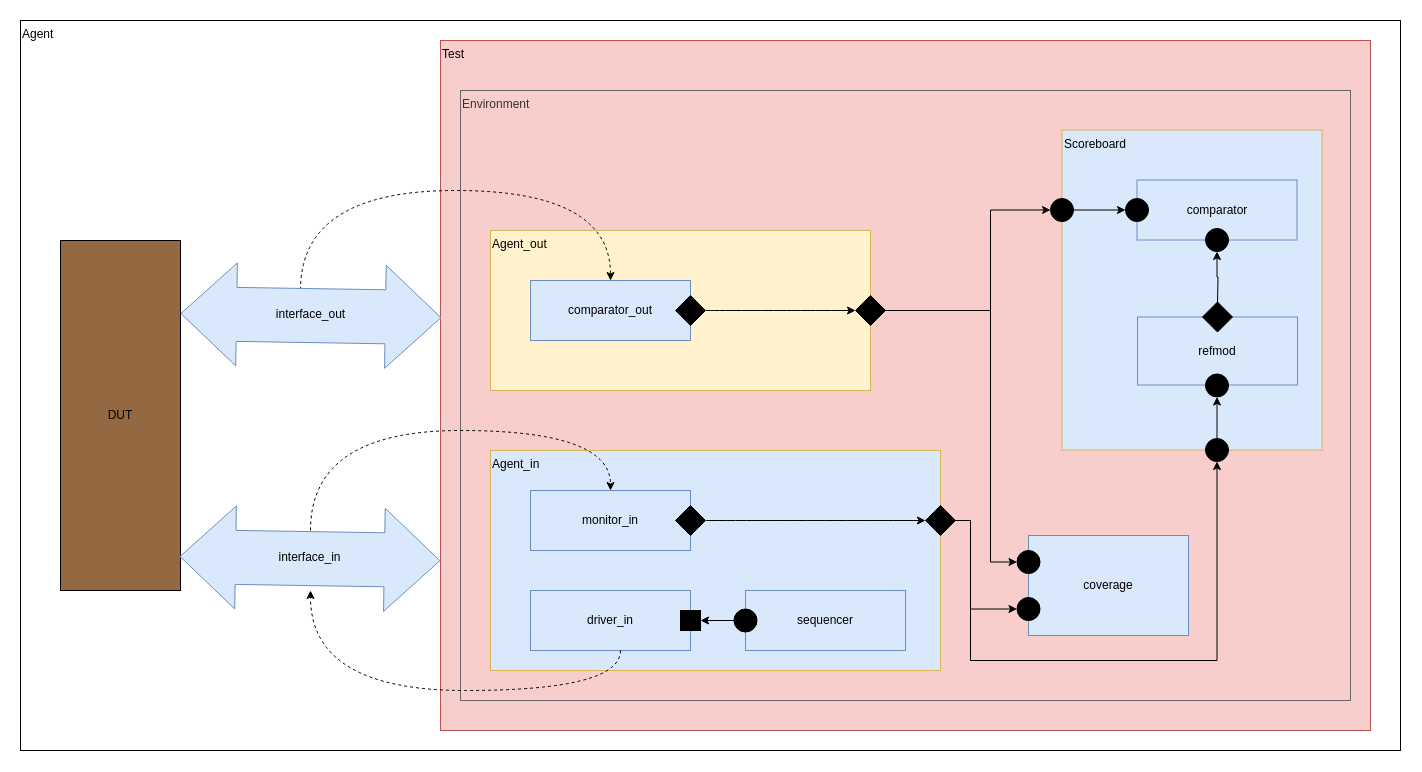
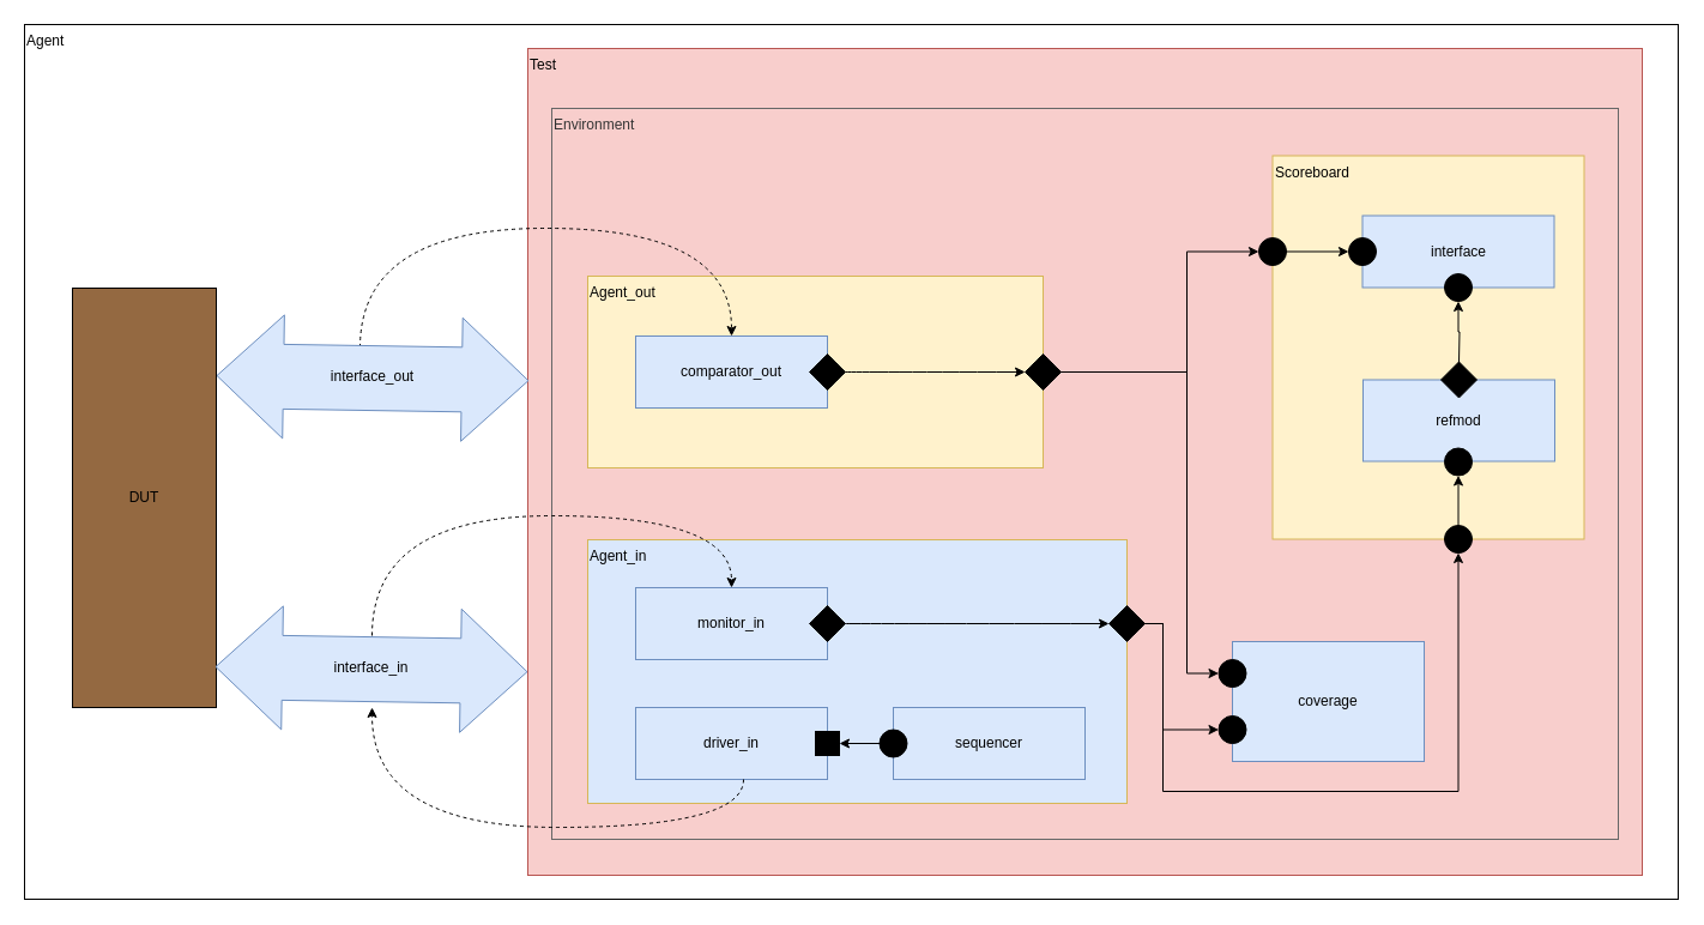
  <mxCell id="0" />
  <mxCell id="1" parent="0" />
  <mxCell id="2" value="Agent" style="rounded=0;whiteSpace=wrap;html=1;align=left;verticalAlign=top;" parent="1" vertex="1"><mxGeometry x="20" y="20" width="1380" height="730" as="geometry" /></mxCell>
  <mxCell id="3" value="DUT" style="rounded=0;whiteSpace=wrap;html=1;labelBackgroundColor=none;fillColor=#946941;" parent="1" vertex="1"><mxGeometry x="60" y="240" width="120" height="350" as="geometry" /></mxCell>
  <mxCell id="4" value="Test" style="rounded=0;whiteSpace=wrap;html=1;labelBackgroundColor=none;fillColor=#f8cecc;align=left;verticalAlign=top;strokeColor=#b85450;" parent="1" vertex="1"><mxGeometry x="440" y="40" width="930" height="690" as="geometry" /></mxCell>
  <mxCell id="5" value="Environment" style="rounded=0;whiteSpace=wrap;html=1;labelBackgroundColor=none;fillColor=#f8cecc;align=left;verticalAlign=top;strokeColor=#666666;fontColor=#333333;" parent="1" vertex="1"><mxGeometry x="460" y="90" width="890" height="610" as="geometry" /></mxCell>
  <mxCell id="6" value="Agent_in" style="rounded=0;whiteSpace=wrap;html=1;labelBackgroundColor=none;fillColor=#dae8fc;strokeColor=#d6b656;align=left;verticalAlign=top;" parent="1" vertex="1"><mxGeometry x="490" y="450" width="450" height="220" as="geometry" /></mxCell>
  <mxCell id="7" value="Agent_out" style="rounded=0;whiteSpace=wrap;html=1;labelBackgroundColor=none;fillColor=#fff2cc;strokeColor=#d6b656;align=left;verticalAlign=top;" parent="1" vertex="1"><mxGeometry x="490" y="230" width="380" height="160" as="geometry" /></mxCell>
  <mxCell id="8" value="monitor_in" style="rounded=0;whiteSpace=wrap;html=1;labelBackgroundColor=none;fillColor=#dae8fc;strokeColor=#6c8ebf;" parent="1" vertex="1"><mxGeometry x="530" y="490" width="160" height="60" as="geometry" /></mxCell>
  <mxCell id="9" value="comparator_out" style="rounded=0;whiteSpace=wrap;html=1;labelBackgroundColor=none;fillColor=#dae8fc;strokeColor=#6c8ebf;" parent="1" vertex="1"><mxGeometry x="530" y="280" width="160" height="60" as="geometry" /></mxCell>
  <mxCell id="10" value="driver_in" style="rounded=0;whiteSpace=wrap;html=1;labelBackgroundColor=none;fillColor=#dae8fc;strokeColor=#6c8ebf;" parent="1" vertex="1"><mxGeometry x="530" y="590" width="160" height="60" as="geometry" /></mxCell>
  <mxCell id="11" value="sequencer" style="rounded=0;whiteSpace=wrap;html=1;labelBackgroundColor=none;fillColor=#dae8fc;strokeColor=#6c8ebf;" parent="1" vertex="1"><mxGeometry x="745" y="590" width="160" height="60" as="geometry" /></mxCell>
- <mxCell id="12" value="Scoreboard" style="rounded=0;whiteSpace=wrap;html=1;labelBackgroundColor=none;fillColor=#dae8fc;align=left;verticalAlign=top;strokeColor=#d6b656;" parent="1" vertex="1"><mxGeometry x="1061.5" y="129.5" width="260" height="320" as="geometry" /></mxCell>
- <mxCell id="13" value="comparator" style="rounded=0;whiteSpace=wrap;html=1;labelBackgroundColor=none;fillColor=#dae8fc;strokeColor=#6c8ebf;" parent="1" vertex="1"><mxGeometry x="1136.5" y="179.5" width="160" height="60" as="geometry" /></mxCell>
+ <mxCell id="12" value="Scoreboard" style="rounded=0;whiteSpace=wrap;html=1;labelBackgroundColor=none;fillColor=#fff2cc;align=left;verticalAlign=top;strokeColor=#d6b656;" parent="1" vertex="1"><mxGeometry x="1061.5" y="129.5" width="260" height="320" as="geometry" /></mxCell>
+ <mxCell id="13" value="interface" style="rounded=0;whiteSpace=wrap;html=1;labelBackgroundColor=none;fillColor=#dae8fc;strokeColor=#6c8ebf;" parent="1" vertex="1"><mxGeometry x="1136.5" y="179.5" width="160" height="60" as="geometry" /></mxCell>
  <mxCell id="14" value="refmod" style="rounded=0;whiteSpace=wrap;html=1;labelBackgroundColor=none;fillColor=#dae8fc;strokeColor=#6c8ebf;" parent="1" vertex="1"><mxGeometry x="1137" y="316.5" width="160" height="68" as="geometry" /></mxCell>
  <mxCell id="15" value="coverage" style="rounded=0;whiteSpace=wrap;html=1;labelBackgroundColor=none;fillColor=#dae8fc;strokeColor=#6c8ebf;" parent="1" vertex="1"><mxGeometry x="1028" y="535" width="160" height="100" as="geometry" /></mxCell>
  <mxCell id="16" value="" style="shape=flexArrow;endArrow=classic;startArrow=classic;html=1;startWidth=48;endWidth=48;startSize=18.19;endSize=18.19;width=54;entryX=0.001;entryY=0.606;entryDx=0;entryDy=0;entryPerimeter=0;fillColor=#dae8fc;strokeColor=#6c8ebf;" parent="1" edge="1"><mxGeometry width="50" height="50" relative="1" as="geometry"><mxPoint x="179" y="556" as="sourcePoint" /><mxPoint x="439.93" y="560.2" as="targetPoint" /></mxGeometry></mxCell>
  <mxCell id="17" value="interface_in" style="text;html=1;resizable=0;points=[];align=center;verticalAlign=middle;labelBackgroundColor=none;" parent="16" vertex="1" connectable="0"><mxGeometry x="0.196" y="-2" relative="1" as="geometry"><mxPoint x="-26" y="-4.5" as="offset" /></mxGeometry></mxCell>
  <mxCell id="18" style="edgeStyle=orthogonalEdgeStyle;rounded=0;orthogonalLoop=1;jettySize=auto;html=1;exitX=0;exitY=0.5;exitDx=0;exitDy=0;entryX=1;entryY=0.5;entryDx=0;entryDy=0;" parent="1" source="19" target="29" edge="1"><mxGeometry relative="1" as="geometry" /></mxCell>
  <mxCell id="19" value="" style="ellipse;whiteSpace=wrap;html=1;aspect=fixed;labelBackgroundColor=none;fillColor=#000000;align=center;" parent="1" vertex="1"><mxGeometry x="733.5" y="608.5" width="23" height="23" as="geometry" /></mxCell>
  <mxCell id="20" value="" style="ellipse;whiteSpace=wrap;html=1;aspect=fixed;labelBackgroundColor=none;fillColor=#000000;align=center;" parent="1" vertex="1"><mxGeometry x="1125" y="198" width="23" height="23" as="geometry" /></mxCell>
  <mxCell id="21" style="edgeStyle=orthogonalEdgeStyle;rounded=0;orthogonalLoop=1;jettySize=auto;html=1;exitX=1;exitY=0.5;exitDx=0;exitDy=0;entryX=0;entryY=0.5;entryDx=0;entryDy=0;" parent="1" source="22" target="20" edge="1"><mxGeometry relative="1" as="geometry" /></mxCell>
  <mxCell id="22" value="" style="ellipse;whiteSpace=wrap;html=1;aspect=fixed;labelBackgroundColor=none;fillColor=#000000;align=center;" parent="1" vertex="1"><mxGeometry x="1050" y="198" width="23" height="23" as="geometry" /></mxCell>
  <mxCell id="23" value="" style="ellipse;whiteSpace=wrap;html=1;aspect=fixed;labelBackgroundColor=none;fillColor=#000000;align=center;" parent="1" vertex="1"><mxGeometry x="1205" y="228" width="23" height="23" as="geometry" /></mxCell>
  <mxCell id="24" style="edgeStyle=orthogonalEdgeStyle;rounded=0;orthogonalLoop=1;jettySize=auto;html=1;exitX=0.5;exitY=0;exitDx=0;exitDy=0;entryX=0.5;entryY=1;entryDx=0;entryDy=0;" parent="1" source="25" target="26" edge="1"><mxGeometry relative="1" as="geometry" /></mxCell>
  <mxCell id="25" value="" style="ellipse;whiteSpace=wrap;html=1;aspect=fixed;labelBackgroundColor=none;fillColor=#000000;align=center;" parent="1" vertex="1"><mxGeometry x="1205" y="438" width="23" height="23" as="geometry" /></mxCell>
  <mxCell id="26" value="" style="ellipse;whiteSpace=wrap;html=1;aspect=fixed;labelBackgroundColor=none;fillColor=#000000;align=center;" parent="1" vertex="1"><mxGeometry x="1205" y="373.5" width="23" height="23" as="geometry" /></mxCell>
  <mxCell id="27" value="" style="ellipse;whiteSpace=wrap;html=1;aspect=fixed;labelBackgroundColor=none;fillColor=#000000;align=center;" parent="1" vertex="1"><mxGeometry x="1016.5" y="597" width="23" height="23" as="geometry" /></mxCell>
  <mxCell id="28" value="" style="ellipse;whiteSpace=wrap;html=1;aspect=fixed;labelBackgroundColor=none;fillColor=#000000;align=center;" parent="1" vertex="1"><mxGeometry x="1016.5" y="550" width="23" height="23" as="geometry" /></mxCell>
  <mxCell id="29" value="" style="whiteSpace=wrap;html=1;aspect=fixed;labelBackgroundColor=none;fillColor=#000000;align=center;" parent="1" vertex="1"><mxGeometry x="680" y="610" width="20" height="20" as="geometry" /></mxCell>
  <mxCell id="30" style="edgeStyle=orthogonalEdgeStyle;rounded=0;orthogonalLoop=1;jettySize=auto;html=1;exitX=1;exitY=0.5;exitDx=0;exitDy=0;entryX=0;entryY=0.5;entryDx=0;entryDy=0;" parent="1" target="28" edge="1"><mxGeometry relative="1" as="geometry"><mxPoint x="880" y="310" as="sourcePoint" /><Array as="points"><mxPoint x="990" y="310" /><mxPoint x="990" y="562" /></Array></mxGeometry></mxCell>
  <mxCell id="31" style="edgeStyle=orthogonalEdgeStyle;rounded=0;orthogonalLoop=1;jettySize=auto;html=1;exitX=1;exitY=0.5;exitDx=0;exitDy=0;entryX=0;entryY=0.5;entryDx=0;entryDy=0;" parent="1" target="22" edge="1"><mxGeometry relative="1" as="geometry"><mxPoint x="880" y="310" as="sourcePoint" /><Array as="points"><mxPoint x="990" y="310" /><mxPoint x="990" y="210" /></Array></mxGeometry></mxCell>
  <mxCell id="32" style="edgeStyle=orthogonalEdgeStyle;rounded=0;orthogonalLoop=1;jettySize=auto;html=1;exitX=0.5;exitY=0;exitDx=0;exitDy=0;entryX=0.5;entryY=1;entryDx=0;entryDy=0;" parent="1" target="23" edge="1"><mxGeometry relative="1" as="geometry"><mxPoint x="1217" y="302" as="sourcePoint" /></mxGeometry></mxCell>
  <mxCell id="33" style="edgeStyle=orthogonalEdgeStyle;rounded=0;orthogonalLoop=1;jettySize=auto;html=1;exitX=1;exitY=0.5;exitDx=0;exitDy=0;entryX=0;entryY=0.5;entryDx=0;entryDy=0;" parent="1" target="27" edge="1"><mxGeometry relative="1" as="geometry"><mxPoint x="950" y="520" as="sourcePoint" /><Array as="points"><mxPoint x="970" y="520" /><mxPoint x="970" y="609" /></Array></mxGeometry></mxCell>
  <mxCell id="34" style="edgeStyle=orthogonalEdgeStyle;rounded=0;orthogonalLoop=1;jettySize=auto;html=1;exitX=1;exitY=0.5;exitDx=0;exitDy=0;entryX=0.5;entryY=1;entryDx=0;entryDy=0;" parent="1" target="25" edge="1"><mxGeometry relative="1" as="geometry"><mxPoint x="950" y="520" as="sourcePoint" /><Array as="points"><mxPoint x="970" y="520" /><mxPoint x="970" y="660" /><mxPoint x="1217" y="660" /></Array></mxGeometry></mxCell>
  <mxCell id="35" style="edgeStyle=orthogonalEdgeStyle;curved=1;rounded=0;orthogonalLoop=1;jettySize=auto;html=1;exitX=1;exitY=0.5;exitDx=0;exitDy=0;entryX=0;entryY=0.5;entryDx=0;entryDy=0;startArrow=none;startFill=0;" parent="1" source="36" target="42" edge="1"><mxGeometry relative="1" as="geometry" /></mxCell>
  <mxCell id="36" value="" style="rhombus;whiteSpace=wrap;html=1;labelBackgroundColor=none;fillColor=#000000;align=center;" parent="1" vertex="1"><mxGeometry x="675" y="295" width="30" height="30" as="geometry" /></mxCell>
  <mxCell id="37" value="" style="endArrow=classic;html=1;edgeStyle=orthogonalEdgeStyle;curved=1;dashed=1;startArrow=none;startFill=0;" parent="1" edge="1"><mxGeometry width="50" height="50" relative="1" as="geometry"><mxPoint x="620" y="650" as="sourcePoint" /><mxPoint x="310" y="590" as="targetPoint" /><Array as="points"><mxPoint x="620" y="690" /><mxPoint x="310" y="690" /></Array></mxGeometry></mxCell>
  <mxCell id="38" value="" style="endArrow=classic;html=1;edgeStyle=orthogonalEdgeStyle;curved=1;dashed=1;startArrow=none;startFill=0;entryX=0.5;entryY=0;entryDx=0;entryDy=0;" parent="1" target="8" edge="1"><mxGeometry width="50" height="50" relative="1" as="geometry"><mxPoint x="310" y="530" as="sourcePoint" /><mxPoint x="10" y="570" as="targetPoint" /><Array as="points"><mxPoint x="310" y="430" /><mxPoint x="610" y="430" /></Array></mxGeometry></mxCell>
  <mxCell id="39" value="" style="endArrow=classic;html=1;edgeStyle=orthogonalEdgeStyle;curved=1;dashed=1;startArrow=none;startFill=0;entryX=0.5;entryY=0;entryDx=0;entryDy=0;" parent="1" target="9" edge="1"><mxGeometry width="50" height="50" relative="1" as="geometry"><mxPoint x="300" y="289.5" as="sourcePoint" /><mxPoint x="600" y="249.5" as="targetPoint" /><Array as="points"><mxPoint x="300" y="190" /><mxPoint x="610" y="190" /></Array></mxGeometry></mxCell>
  <mxCell id="40" value="" style="shape=flexArrow;endArrow=classic;startArrow=classic;html=1;startWidth=48;endWidth=48;startSize=18.19;endSize=18.19;width=54;entryX=0.001;entryY=0.606;entryDx=0;entryDy=0;entryPerimeter=0;fillColor=#dae8fc;strokeColor=#6c8ebf;" parent="1" edge="1"><mxGeometry width="50" height="50" relative="1" as="geometry"><mxPoint x="180" y="313" as="sourcePoint" /><mxPoint x="440.93" y="317.2" as="targetPoint" /></mxGeometry></mxCell>
  <mxCell id="41" value="interface_out" style="text;html=1;resizable=0;points=[];align=center;verticalAlign=middle;labelBackgroundColor=none;" parent="40" vertex="1" connectable="0"><mxGeometry x="0.196" y="-2" relative="1" as="geometry"><mxPoint x="-26" y="-4.5" as="offset" /></mxGeometry></mxCell>
  <mxCell id="42" value="" style="rhombus;whiteSpace=wrap;html=1;labelBackgroundColor=none;fillColor=#000000;align=center;" parent="1" vertex="1"><mxGeometry x="855" y="295" width="30" height="30" as="geometry" /></mxCell>
  <mxCell id="43" style="edgeStyle=orthogonalEdgeStyle;curved=1;rounded=0;orthogonalLoop=1;jettySize=auto;html=1;exitX=1;exitY=0.5;exitDx=0;exitDy=0;entryX=0;entryY=0.5;entryDx=0;entryDy=0;startArrow=none;startFill=0;" parent="1" source="44" target="45" edge="1"><mxGeometry relative="1" as="geometry" /></mxCell>
  <mxCell id="44" value="" style="rhombus;whiteSpace=wrap;html=1;labelBackgroundColor=none;fillColor=#000000;align=center;" parent="1" vertex="1"><mxGeometry x="675" y="505" width="30" height="30" as="geometry" /></mxCell>
  <mxCell id="45" value="" style="rhombus;whiteSpace=wrap;html=1;labelBackgroundColor=none;fillColor=#000000;align=center;" parent="1" vertex="1"><mxGeometry x="925" y="505" width="30" height="30" as="geometry" /></mxCell>
  <mxCell id="46" value="" style="rhombus;whiteSpace=wrap;html=1;labelBackgroundColor=none;fillColor=#000000;align=center;" parent="1" vertex="1"><mxGeometry x="1202" y="301.5" width="30" height="30" as="geometry" /></mxCell>
